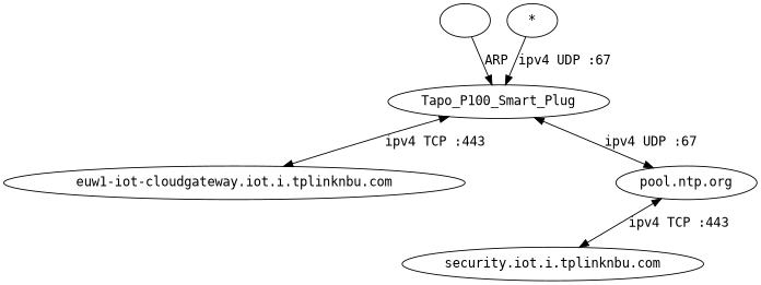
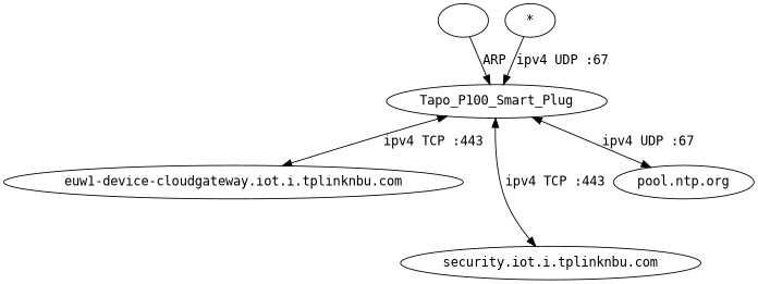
  digraph {
    fontname="DejaVu Sans Mono"
    node [fontname="DejaVu Sans Mono"]
    edge [fontname="DejaVu Sans Mono" dir=both]
    ""
    Tapo_P100_Smart_Plug
-   "euw1-device-cloudgateway.iot.i.tplinknbu.com" [label="euw1-iot-cloudgateway.iot.i.tplinknbu.com"]
+   "euw1-device-cloudgateway.iot.i.tplinknbu.com"
    "security.iot.i.tplinknbu.com"
    "pool.ntp.org"
    "*"
    "" -> Tapo_P100_Smart_Plug [label=ARP dir=""]
    Tapo_P100_Smart_Plug -> "euw1-device-cloudgateway.iot.i.tplinknbu.com" [label="ipv4 TCP :443"]
-   "pool.ntp.org" -> "security.iot.i.tplinknbu.com" [label="ipv4 TCP :443"]
+   Tapo_P100_Smart_Plug -> "security.iot.i.tplinknbu.com" [label="ipv4 TCP :443"]
    Tapo_P100_Smart_Plug -> "pool.ntp.org" [label="ipv4 UDP :67"]
    "*" -> Tapo_P100_Smart_Plug [label="ipv4 UDP :67" dir=""]
  }
